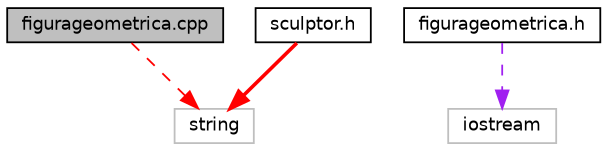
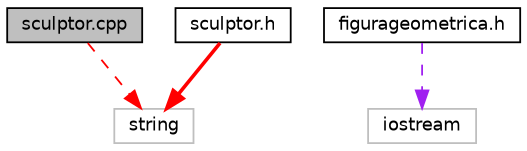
  digraph {
    node [color=black fillcolor=white fontname=Helvetica fontsize=10 shape=record style=filled]
    edge [color=red fontname=Helvetica fontsize=10 labelfontname=Helvetica labelfontsize=10 style=dashed]
-   n1 [fillcolor=grey75 fontcolor=black height=0.2 label="figurageometrica.cpp" width=0.4]
+   n1 [fillcolor=grey75 fontcolor=black height=0.2 label="sculptor.cpp" width=0.4]
    n2 [color=grey75 height=0.2 label=string width=0.4]
    n3 [height=0.2 label="figurageometrica.h" width=0.4]
    n4 [color=grey75 height=0.2 label=iostream width=0.4]
    n5 [height=0.2 label="sculptor.h" width=0.4]
    n1 -> n2
    n3 -> n4 [color=purple]
    n5 -> n2 [style=bold]
  }
